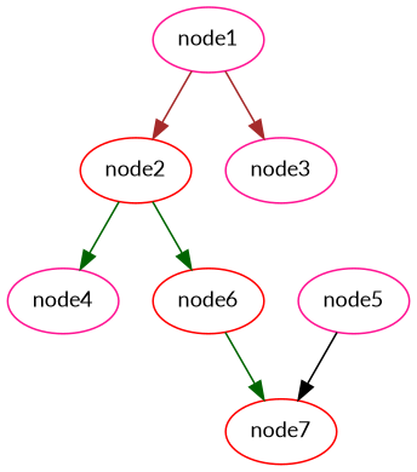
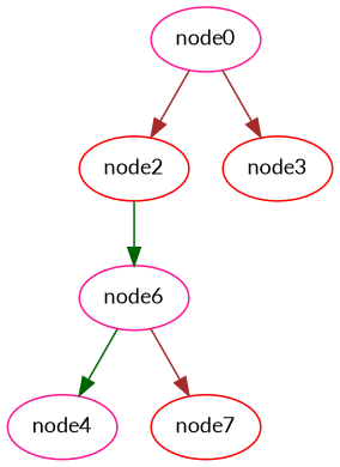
  digraph {
    fontname=Lato
    node [color=deeppink fontname=Lato fontsize=12]
    edge [color=brown fontname=Lato]
-   n1 [label=node1]
+   n1 [label=node0]
    n2 [color=red label=node2]
-   n3 [label=node3]
+   n3 [color=red label=node3]
    n4 [label=node4]
-   n5 [color=red label=node6]
-   n6 [label=node5]
+   n5 [label=node6]
    n7 [color=red label=node7]
    n1 -> n2
    n1 -> n3
-   n2 -> n4 [color=darkgreen]
+   n5 -> n4 [color=darkgreen]
    n2 -> n5 [color=darkgreen]
-   n5 -> n7 [color=darkgreen]
-   n6 -> n7 [color=black]
+   n5 -> n7
  }
